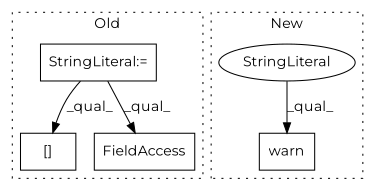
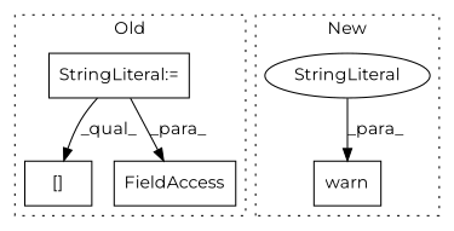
  digraph {
    fontname=Montserrat
    node [fontname=Montserrat shape=box]
    edge [fontname=Montserrat]
    n1 [a=2 l="7,1" label="[]" s="387,395"]
    n2 [a=7 l=1 label="StringLiteral:=" s=307]
    n3 [a=22 l=7 label=FieldAccess s=321]
    n4 [a=32 l="5,1" label=warn s="393,476"]
    n5 [a=45 l=59 label=StringLiteral s=398 shape=ellipse]
    subgraph cluster_1 {
      label=Old
      style=dotted
      n1
      n2
      n3
    }
    subgraph cluster_2 {
      label=New
      style=dotted
      n4
      n5
    }
    n2 -> n1 [label=_qual_]
-   n2 -> n3 [label=_qual_]
-   n5 -> n4 [label=_qual_]
+   n2 -> n3 [label=_para_]
+   n5 -> n4 [label=_para_]
  }
